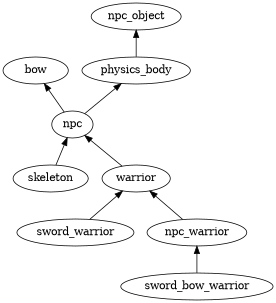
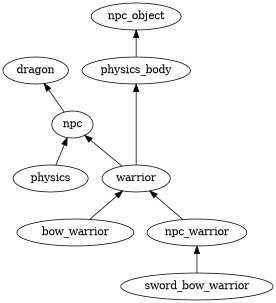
  digraph {
    rankdir=BT
    n1 [label=npc_object]
    physics_body
    npc
-   dragon [label=bow]
-   skeleton
+   dragon
+   skeleton [label=physics]
    warrior
-   sword_warrior
+   sword_warrior [label=bow_warrior]
    n8 [label=npc_warrior]
    sword_bow_warrior
    physics_body -> n1
-   npc -> physics_body
+   warrior -> physics_body
    npc -> dragon
    skeleton -> npc
    warrior -> npc
    sword_warrior -> warrior
    n8 -> warrior
    sword_bow_warrior -> n8
  }
